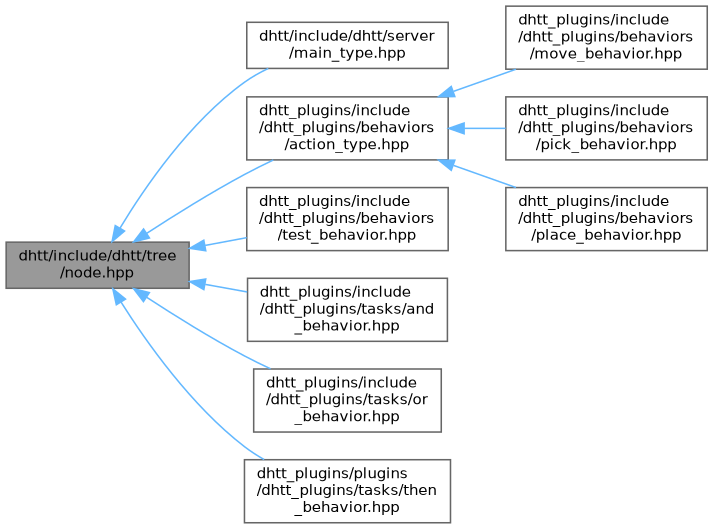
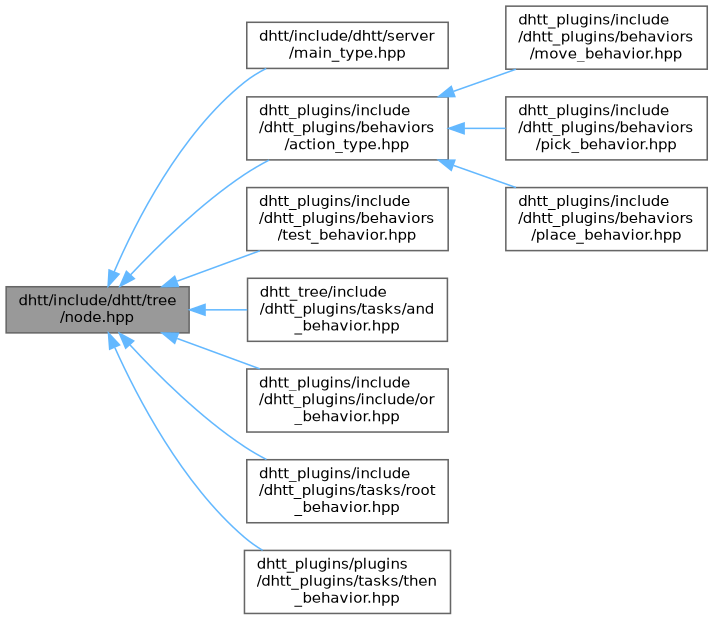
  digraph {
    rankdir=LR
    node [color=grey40 fillcolor=white fontname=Helvetica fontsize=10 shape=box style=filled]
    edge [color=steelblue1 dir=back fontname=Helvetica fontsize=10 labelfontname=Helvetica labelfontsize=10 style=solid]
    n1 [color=gray40 fillcolor=grey60 fontcolor=black height=0.2 label="dhtt/include/dhtt/tree\l/node.hpp" width=0.4]
    n2 [height=0.2 label="dhtt/include/dhtt/server\l/main_type.hpp" width=0.4]
    n3 [height=0.2 label="dhtt_plugins/include\l/dhtt_plugins/behaviors\l/action_type.hpp" width=0.4]
    n4 [height=0.2 label="dhtt_plugins/include\l/dhtt_plugins/behaviors\l/test_behavior.hpp" width=0.4]
-   n5 [height=0.2 label="dhtt_plugins/include\l/dhtt_plugins/tasks/and\l_behavior.hpp" width=0.4]
-   n6 [height=0.2 label="dhtt_plugins/include\l/dhtt_plugins/tasks/or\l_behavior.hpp" width=0.4]
+   n5 [height=0.2 label="dhtt_tree/include\l/dhtt_plugins/tasks/and\l_behavior.hpp" width=0.4]
+   n6 [height=0.2 label="dhtt_plugins/include\l/dhtt_plugins/include/or\l_behavior.hpp" width=0.4]
+   n7 [height=0.2 label="dhtt_plugins/include\l/dhtt_plugins/tasks/root\l_behavior.hpp" width=0.4]
    n8 [height=0.2 label="dhtt_plugins/plugins\l/dhtt_plugins/tasks/then\l_behavior.hpp" width=0.4]
    n9 [height=0.2 label="dhtt_plugins/include\l/dhtt_plugins/behaviors\l/move_behavior.hpp" width=0.4]
    n10 [height=0.2 label="dhtt_plugins/include\l/dhtt_plugins/behaviors\l/pick_behavior.hpp" width=0.4]
    n11 [height=0.2 label="dhtt_plugins/include\l/dhtt_plugins/behaviors\l/place_behavior.hpp" width=0.4]
    n1 -> n2
    n1 -> n3
    n1 -> n4
    n1 -> n5
    n1 -> n6
+   n1 -> n7
    n1 -> n8
    n3 -> n9
    n3 -> n10
    n3 -> n11
  }
